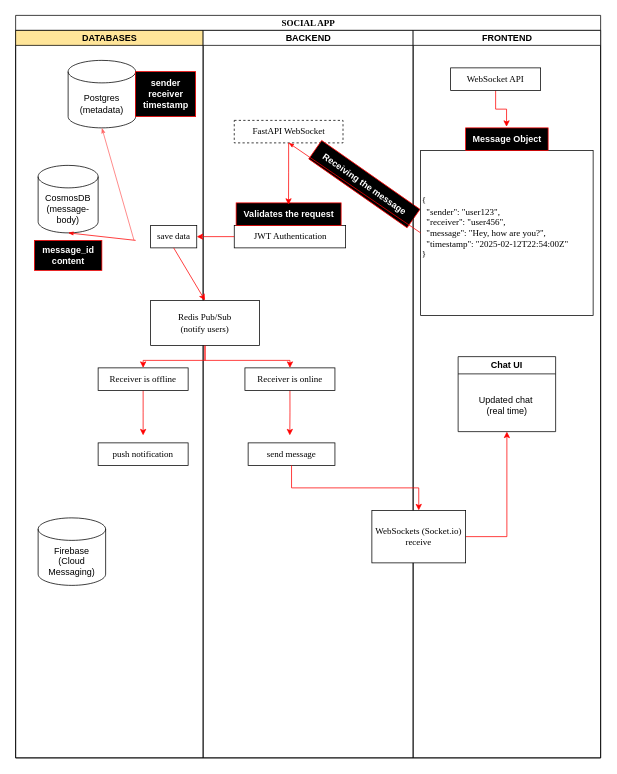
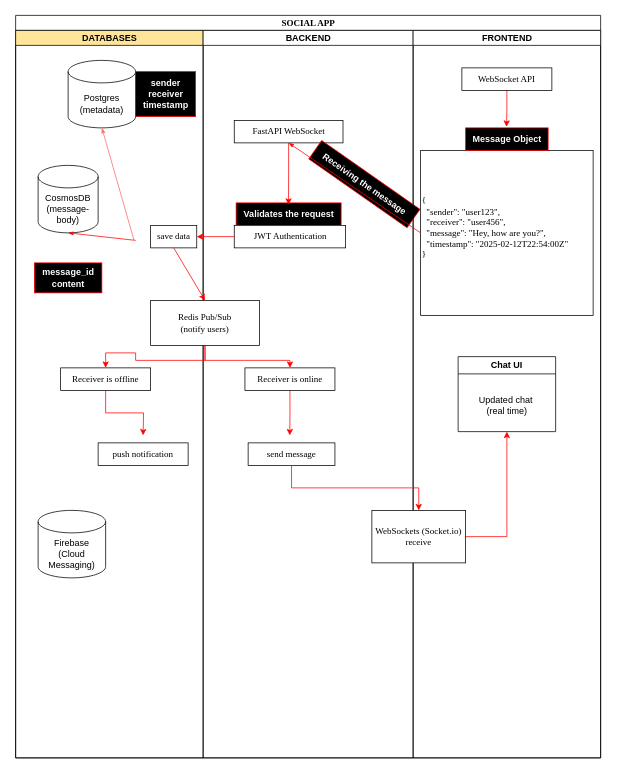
  <mxCell id="0" />
  <mxCell id="1" parent="0" />
  <mxCell id="2" value="SOCIAL APP" style="swimlane;html=1;childLayout=stackLayout;startSize=20;rounded=0;shadow=0;comic=0;labelBackgroundColor=none;strokeWidth=1;fontFamily=Verdana;fontSize=12;align=center;" parent="1" vertex="1"><mxGeometry x="20" y="20" width="780" height="990" as="geometry" /></mxCell>
  <mxCell id="3" value="DATABASES" style="swimlane;html=1;startSize=20;fillColor=light-dark(#FFE599,var(--ge-dark-color, #121212));" parent="2" vertex="1"><mxGeometry y="20" width="250" height="970" as="geometry" /></mxCell>
  <mxCell id="4" value="Postgres (metadata)" style="shape=cylinder3;whiteSpace=wrap;html=1;boundedLbl=1;backgroundOutline=1;size=15;" vertex="1" parent="3"><mxGeometry x="70" y="40" width="90" height="90" as="geometry" /></mxCell>
  <mxCell id="5" value="CosmosDB&lt;div&gt;(message-body)&lt;/div&gt;" style="shape=cylinder3;whiteSpace=wrap;html=1;boundedLbl=1;backgroundOutline=1;size=15;" vertex="1" parent="3"><mxGeometry x="30" y="180" width="80" height="90" as="geometry" /></mxCell>
  <mxCell id="6" style="edgeStyle=none;rounded=0;html=1;labelBackgroundColor=none;startArrow=none;startFill=0;startSize=5;endArrow=classicThin;endFill=1;endSize=5;jettySize=auto;orthogonalLoop=1;strokeWidth=1;fontFamily=Verdana;fontSize=12;entryX=0.5;entryY=1;entryDx=0;entryDy=0;exitX=-0.025;exitY=0.653;exitDx=0;exitDy=0;exitPerimeter=0;entryPerimeter=0;strokeColor=light-dark(#FF6666,#FFFFFF);" edge="1" parent="3" target="4"><mxGeometry relative="1" as="geometry"><mxPoint x="157.75" y="279.59" as="sourcePoint" /><mxPoint x="90" y="240" as="targetPoint" /></mxGeometry></mxCell>
  <mxCell id="7" value="save data" style="rounded=0;whiteSpace=wrap;html=1;shadow=0;comic=0;labelBackgroundColor=none;strokeWidth=1;fontFamily=Verdana;fontSize=12;align=center;arcSize=50;" vertex="1" parent="3"><mxGeometry x="180" y="260" width="61.5" height="30" as="geometry" /></mxCell>
- <mxCell id="8" value="Firebase&lt;div&gt;(Cloud Messaging)&lt;/div&gt;" style="shape=cylinder3;whiteSpace=wrap;html=1;boundedLbl=1;backgroundOutline=1;size=15;" vertex="1" parent="3"><mxGeometry x="30" y="650" width="90" height="90" as="geometry" /></mxCell>
+ <mxCell id="8" value="Firebase&lt;div&gt;(Cloud Messaging)&lt;/div&gt;" style="shape=cylinder3;whiteSpace=wrap;html=1;boundedLbl=1;backgroundOutline=1;size=15;" vertex="1" parent="3"><mxGeometry x="30" y="640" width="90" height="90" as="geometry" /></mxCell>
  <mxCell id="9" style="edgeStyle=orthogonalEdgeStyle;rounded=0;orthogonalLoop=1;jettySize=auto;html=1;exitX=0.5;exitY=1;exitDx=0;exitDy=0;strokeColor=light-dark(#FF0000,#FFFFFF);" edge="1" parent="3" source="10"><mxGeometry relative="1" as="geometry"><mxPoint x="170" y="540" as="targetPoint" /></mxGeometry></mxCell>
- <mxCell id="10" value="&lt;div&gt;Receiver is offline&lt;/div&gt;" style="rounded=0;whiteSpace=wrap;html=1;shadow=0;comic=0;labelBackgroundColor=none;strokeWidth=1;fontFamily=Verdana;fontSize=12;align=center;arcSize=50;" vertex="1" parent="3"><mxGeometry x="110" y="450" width="120" height="30" as="geometry" /></mxCell>
+ <mxCell id="10" value="&lt;div&gt;Receiver is offline&lt;/div&gt;" style="rounded=0;whiteSpace=wrap;html=1;shadow=0;comic=0;labelBackgroundColor=none;strokeWidth=1;fontFamily=Verdana;fontSize=12;align=center;arcSize=50;" vertex="1" parent="3"><mxGeometry x="60" y="450" width="120" height="30" as="geometry" /></mxCell>
  <mxCell id="11" value="&lt;div&gt;push notification&lt;/div&gt;" style="rounded=0;whiteSpace=wrap;html=1;shadow=0;comic=0;labelBackgroundColor=none;strokeWidth=1;fontFamily=Verdana;fontSize=12;align=center;arcSize=50;" vertex="1" parent="3"><mxGeometry x="110" y="550" width="120" height="30" as="geometry" /></mxCell>
- <mxCell id="12" value="&lt;b&gt;&lt;font style=&quot;color: rgb(255, 255, 255);&quot;&gt;message_id&lt;/font&gt;&lt;/b&gt;&lt;div&gt;&lt;b&gt;&lt;font style=&quot;color: rgb(255, 255, 255);&quot;&gt;content&lt;/font&gt;&lt;/b&gt;&lt;/div&gt;" style="text;html=1;align=center;verticalAlign=middle;resizable=0;points=[];autosize=1;strokeColor=#FF0000;fillColor=#000000;" vertex="1" parent="3"><mxGeometry x="25" y="280" width="90" height="40" as="geometry" /></mxCell>
+ <mxCell id="12" value="&lt;b&gt;&lt;font style=&quot;color: rgb(255, 255, 255);&quot;&gt;message_id&lt;/font&gt;&lt;/b&gt;&lt;div&gt;&lt;b&gt;&lt;font style=&quot;color: rgb(255, 255, 255);&quot;&gt;content&lt;/font&gt;&lt;/b&gt;&lt;/div&gt;" style="text;html=1;align=center;verticalAlign=middle;resizable=0;points=[];autosize=1;strokeColor=#FF0000;fillColor=#000000;" vertex="1" parent="3"><mxGeometry x="25" y="310" width="90" height="40" as="geometry" /></mxCell>
  <mxCell id="13" value="&lt;b&gt;&lt;font style=&quot;color: rgb(255, 255, 255);&quot;&gt;sender&lt;/font&gt;&lt;/b&gt;&lt;div&gt;&lt;b&gt;&lt;font style=&quot;color: rgb(255, 255, 255);&quot;&gt;receiver&lt;/font&gt;&lt;/b&gt;&lt;/div&gt;&lt;div&gt;&lt;b&gt;&lt;font style=&quot;color: rgb(255, 255, 255);&quot;&gt;timestamp&lt;/font&gt;&lt;/b&gt;&lt;/div&gt;" style="text;html=1;align=center;verticalAlign=middle;resizable=0;points=[];autosize=1;strokeColor=#FF0000;fillColor=#000000;" vertex="1" parent="3"><mxGeometry x="160" y="55" width="80" height="60" as="geometry" /></mxCell>
  <mxCell id="14" value="BACKEND" style="swimlane;html=1;startSize=20;" parent="2" vertex="1"><mxGeometry x="250" y="20" width="280" height="970" as="geometry" /></mxCell>
- <mxCell id="15" value="FastAPI WebSocket" style="rounded=0;whiteSpace=wrap;html=1;shadow=0;comic=0;labelBackgroundColor=none;strokeWidth=1;fontFamily=Verdana;fontSize=12;align=center;arcSize=50;dashed=1;" vertex="1" parent="14"><mxGeometry x="41.5" y="120" width="145" height="30" as="geometry" /></mxCell>
+ <mxCell id="15" value="FastAPI WebSocket" style="rounded=0;whiteSpace=wrap;html=1;shadow=0;comic=0;labelBackgroundColor=none;strokeWidth=1;fontFamily=Verdana;fontSize=12;align=center;arcSize=50;" vertex="1" parent="14"><mxGeometry x="41.5" y="120" width="145" height="30" as="geometry" /></mxCell>
  <mxCell id="16" value="&lt;b&gt;&lt;font style=&quot;color: rgb(255, 255, 255);&quot;&gt;Receiving the message&lt;/font&gt;&lt;/b&gt;" style="text;html=1;align=center;verticalAlign=middle;resizable=0;points=[];autosize=1;strokeColor=#FF0000;fillColor=#000000;rotation=35;" vertex="1" parent="14"><mxGeometry x="135" y="190" width="160" height="30" as="geometry" /></mxCell>
  <mxCell id="17" value="JWT Authentication" style="rounded=0;whiteSpace=wrap;html=1;shadow=0;comic=0;labelBackgroundColor=none;strokeWidth=1;fontFamily=Verdana;fontSize=12;align=center;arcSize=50;" vertex="1" parent="14"><mxGeometry x="41.5" y="260" width="148.5" height="30" as="geometry" /></mxCell>
  <mxCell id="18" value="&lt;b&gt;&lt;font style=&quot;color: rgb(255, 255, 255);&quot;&gt;Validates the request&lt;/font&gt;&lt;/b&gt;" style="text;html=1;align=center;verticalAlign=middle;resizable=0;points=[];autosize=1;strokeColor=#FF0000;fillColor=#000000;" vertex="1" parent="14"><mxGeometry x="44" y="230" width="140" height="30" as="geometry" /></mxCell>
  <mxCell id="19" style="edgeStyle=orthogonalEdgeStyle;rounded=0;orthogonalLoop=1;jettySize=auto;html=1;entryX=0.499;entryY=0.083;entryDx=0;entryDy=0;entryPerimeter=0;strokeColor=light-dark(#FF0000,#FFFFFF);" edge="1" parent="14" source="15" target="18"><mxGeometry relative="1" as="geometry" /></mxCell>
  <mxCell id="20" style="edgeStyle=orthogonalEdgeStyle;rounded=0;orthogonalLoop=1;jettySize=auto;html=1;exitX=0.5;exitY=1;exitDx=0;exitDy=0;entryX=0.5;entryY=0;entryDx=0;entryDy=0;strokeColor=light-dark(#FF0000,#FFFFFF);" edge="1" parent="14" source="21" target="23"><mxGeometry relative="1" as="geometry"><Array as="points"><mxPoint x="2" y="440" /><mxPoint x="116" y="440" /></Array></mxGeometry></mxCell>
  <mxCell id="21" value="Redis Pub/Sub&lt;div&gt;(notify users)&lt;/div&gt;" style="rounded=0;whiteSpace=wrap;html=1;shadow=0;comic=0;labelBackgroundColor=none;strokeWidth=1;fontFamily=Verdana;fontSize=12;align=center;arcSize=50;" vertex="1" parent="14"><mxGeometry x="-70" y="360" width="145" height="60" as="geometry" /></mxCell>
  <mxCell id="22" style="edgeStyle=orthogonalEdgeStyle;rounded=0;orthogonalLoop=1;jettySize=auto;html=1;exitX=0.5;exitY=1;exitDx=0;exitDy=0;strokeColor=light-dark(#FF0000,#FFFFFF);" edge="1" parent="14" source="23"><mxGeometry relative="1" as="geometry"><mxPoint x="115.568" y="540" as="targetPoint" /></mxGeometry></mxCell>
  <mxCell id="23" value="&lt;div&gt;Receiver is online&lt;/div&gt;" style="rounded=0;whiteSpace=wrap;html=1;shadow=0;comic=0;labelBackgroundColor=none;strokeWidth=1;fontFamily=Verdana;fontSize=12;align=center;arcSize=50;" vertex="1" parent="14"><mxGeometry x="55.75" y="450" width="120" height="30" as="geometry" /></mxCell>
  <mxCell id="24" value="&lt;div&gt;send message&lt;/div&gt;" style="rounded=0;whiteSpace=wrap;html=1;shadow=0;comic=0;labelBackgroundColor=none;strokeWidth=1;fontFamily=Verdana;fontSize=12;align=center;arcSize=50;" vertex="1" parent="14"><mxGeometry x="60" y="550" width="115.75" height="30" as="geometry" /></mxCell>
  <mxCell id="25" value="FRONTEND" style="swimlane;html=1;startSize=20;" parent="2" vertex="1"><mxGeometry x="530" y="20" width="250" height="970" as="geometry" /></mxCell>
  <mxCell id="26" style="edgeStyle=orthogonalEdgeStyle;rounded=0;orthogonalLoop=1;jettySize=auto;html=1;entryX=0.496;entryY=-0.048;entryDx=0;entryDy=0;entryPerimeter=0;strokeColor=light-dark(#FF0000,#FFFFFF);" edge="1" parent="25" source="27" target="29"><mxGeometry relative="1" as="geometry"><mxPoint x="125" y="110" as="targetPoint" /></mxGeometry></mxCell>
- <mxCell id="27" value="WebSocket API" style="rounded=0;whiteSpace=wrap;html=1;shadow=0;comic=0;labelBackgroundColor=none;strokeWidth=1;fontFamily=Verdana;fontSize=12;align=center;arcSize=50;" vertex="1" parent="25"><mxGeometry x="50" y="50" width="120" height="30" as="geometry" /></mxCell>
+ <mxCell id="27" value="WebSocket API" style="rounded=0;whiteSpace=wrap;html=1;shadow=0;comic=0;labelBackgroundColor=none;strokeWidth=1;fontFamily=Verdana;fontSize=12;align=center;arcSize=50;" vertex="1" parent="25"><mxGeometry x="65" y="50" width="120" height="30" as="geometry" /></mxCell>
  <mxCell id="28" value="&lt;div style=&quot;&quot;&gt;&lt;span style=&quot;background-color: transparent; color: light-dark(rgb(0, 0, 0), rgb(255, 255, 255));&quot;&gt;{&lt;/span&gt;&lt;/div&gt;&lt;div&gt;&lt;div style=&quot;&quot;&gt;&amp;nbsp; &quot;sender&quot;: &quot;user123&quot;,&lt;/div&gt;&lt;div style=&quot;&quot;&gt;&amp;nbsp; &quot;receiver&quot;: &quot;user456&quot;,&lt;/div&gt;&lt;div style=&quot;&quot;&gt;&amp;nbsp; &quot;message&quot;: &quot;Hey, how are you?&quot;,&lt;/div&gt;&lt;div style=&quot;&quot;&gt;&amp;nbsp; &quot;timestamp&quot;: &quot;2025-02-12T22:54:00Z&quot;&lt;/div&gt;&lt;div style=&quot;&quot;&gt;}&lt;/div&gt;&lt;/div&gt;&lt;div style=&quot;&quot;&gt;&lt;br&gt;&lt;/div&gt;" style="rounded=0;whiteSpace=wrap;html=1;shadow=0;comic=0;labelBackgroundColor=none;strokeWidth=1;fontFamily=Verdana;fontSize=12;align=left;arcSize=50;" vertex="1" parent="25"><mxGeometry x="10" y="160" width="230" height="220" as="geometry" /></mxCell>
  <mxCell id="29" value="&lt;b&gt;&lt;font style=&quot;color: rgb(255, 255, 255);&quot;&gt;Message Object&lt;/font&gt;&lt;/b&gt;" style="text;html=1;align=center;verticalAlign=middle;resizable=0;points=[];autosize=1;strokeColor=#FF0000;fillColor=#000000;" vertex="1" parent="25"><mxGeometry x="70" y="130" width="110" height="30" as="geometry" /></mxCell>
  <mxCell id="30" style="edgeStyle=orthogonalEdgeStyle;rounded=0;orthogonalLoop=1;jettySize=auto;html=1;exitX=1;exitY=0.5;exitDx=0;exitDy=0;entryX=0.5;entryY=1;entryDx=0;entryDy=0;strokeColor=light-dark(#FF0000,#FFFFFF);" edge="1" parent="25" source="31" target="32"><mxGeometry relative="1" as="geometry" /></mxCell>
  <mxCell id="31" value="&lt;div&gt;WebSockets (Socket.io)&lt;/div&gt;&lt;div&gt;receive&lt;/div&gt;" style="rounded=0;whiteSpace=wrap;html=1;shadow=0;comic=0;labelBackgroundColor=none;strokeWidth=1;fontFamily=Verdana;fontSize=12;align=center;arcSize=50;" vertex="1" parent="25"><mxGeometry x="-55" y="640" width="125" height="70" as="geometry" /></mxCell>
  <mxCell id="32" value="Chat UI" style="swimlane;whiteSpace=wrap;html=1;" vertex="1" parent="25"><mxGeometry x="60" y="435" width="130" height="100" as="geometry" /></mxCell>
  <mxCell id="33" value="Updated chat&amp;nbsp;&lt;div&gt;(real time)&lt;/div&gt;" style="text;html=1;align=center;verticalAlign=middle;resizable=0;points=[];autosize=1;strokeColor=none;fillColor=none;" vertex="1" parent="32"><mxGeometry x="15" y="45" width="100" height="40" as="geometry" /></mxCell>
  <mxCell id="34" style="edgeStyle=none;rounded=0;html=1;labelBackgroundColor=none;startArrow=none;startFill=0;startSize=5;endArrow=classicThin;endFill=1;endSize=5;jettySize=auto;orthogonalLoop=1;strokeWidth=1;fontFamily=Verdana;fontSize=12;entryX=0.5;entryY=1;entryDx=0;entryDy=0;exitX=0;exitY=0.5;exitDx=0;exitDy=0;strokeColor=light-dark(#FF0000,#FFFFFF);" parent="2" source="28" target="15" edge="1"><mxGeometry relative="1" as="geometry"><mxPoint x="364" y="470" as="sourcePoint" /><mxPoint x="465" y="395" as="targetPoint" /></mxGeometry></mxCell>
  <mxCell id="35" style="edgeStyle=orthogonalEdgeStyle;rounded=0;orthogonalLoop=1;jettySize=auto;html=1;exitX=0;exitY=0.5;exitDx=0;exitDy=0;entryX=1;entryY=0.5;entryDx=0;entryDy=0;strokeColor=light-dark(#FF0000,#FFFFFF);" edge="1" parent="2" source="17" target="7"><mxGeometry relative="1" as="geometry"><mxPoint x="280" y="295" as="targetPoint" /></mxGeometry></mxCell>
  <mxCell id="36" value="" style="edgeStyle=none;orthogonalLoop=1;jettySize=auto;html=1;rounded=0;exitX=0.5;exitY=1;exitDx=0;exitDy=0;entryX=0.5;entryY=0;entryDx=0;entryDy=0;strokeColor=light-dark(#FF0000,#FFFFFF);" edge="1" parent="2" source="7" target="21"><mxGeometry width="100" relative="1" as="geometry"><mxPoint x="340" y="520" as="sourcePoint" /><mxPoint x="440" y="520" as="targetPoint" /><Array as="points" /></mxGeometry></mxCell>
  <mxCell id="37" style="edgeStyle=orthogonalEdgeStyle;rounded=0;orthogonalLoop=1;jettySize=auto;html=1;exitX=0.5;exitY=1;exitDx=0;exitDy=0;entryX=0.5;entryY=0;entryDx=0;entryDy=0;strokeColor=light-dark(#FF0000,#FFFFFF);" edge="1" parent="2" source="21" target="10"><mxGeometry relative="1" as="geometry" /></mxCell>
  <mxCell id="38" style="edgeStyle=orthogonalEdgeStyle;rounded=0;orthogonalLoop=1;jettySize=auto;html=1;exitX=0.5;exitY=1;exitDx=0;exitDy=0;entryX=0.5;entryY=0;entryDx=0;entryDy=0;strokeColor=light-dark(#FF0000,#FFFFFF);" edge="1" parent="2" source="24" target="31"><mxGeometry relative="1" as="geometry" /></mxCell>
  <mxCell id="39" style="edgeStyle=none;rounded=0;html=1;labelBackgroundColor=none;startArrow=none;startFill=0;startSize=5;endArrow=classicThin;endFill=1;endSize=5;jettySize=auto;orthogonalLoop=1;strokeWidth=1;fontFamily=Verdana;fontSize=12;entryX=0.5;entryY=1;entryDx=0;entryDy=0;entryPerimeter=0;strokeColor=light-dark(#FF0000,#FFFFFF);" edge="1" parent="1" target="5"><mxGeometry relative="1" as="geometry"><mxPoint x="180" y="320" as="sourcePoint" /><mxPoint x="120" y="290" as="targetPoint" /></mxGeometry></mxCell>
